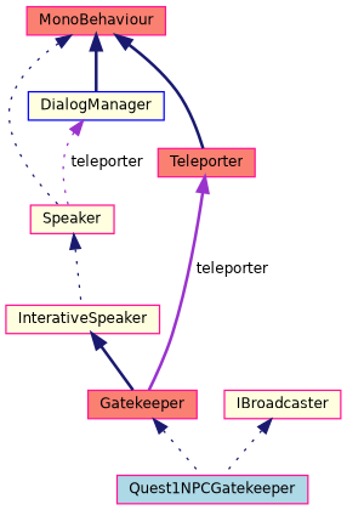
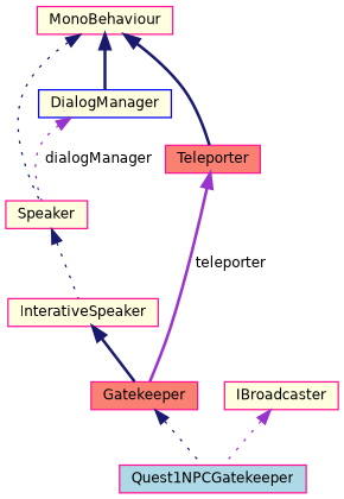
  digraph {
    node [color=deeppink fillcolor=lightyellow fontname=Helvetica fontsize=10 shape=record style=filled]
    edge [color=midnightblue dir=back fontname=Helvetica fontsize=10 labelfontname=Helvetica labelfontsize=10 style=dotted]
    n1 [fillcolor=lightblue fontcolor=black height=0.2 label=Quest1NPCGatekeeper width=0.4]
    n2 [fillcolor=salmon height=0.2 label=Gatekeeper width=0.4]
    n3 [height=0.2 label=InterativeSpeaker width=0.4]
    n4 [height=0.2 label=Speaker width=0.4]
-   n5 [fillcolor=salmon height=0.2 label=MonoBehaviour width=0.4]
+   n5 [height=0.2 label=MonoBehaviour width=0.4]
    n6 [color=blue height=0.2 label=DialogManager width=0.4]
    n7 [fillcolor=salmon height=0.2 label=Teleporter width=0.4]
    n8 [height=0.2 label=IBroadcaster width=0.4]
    n2 -> n1
    n3 -> n2 [style=bold]
    n4 -> n3
    n5 -> n4
    n5 -> n6 [style=bold]
    n5 -> n7 [style=bold]
-   n6 -> n4 [color=darkorchid3 label=" teleporter"]
+   n6 -> n4 [color=darkorchid3 label=" dialogManager"]
    n7 -> n2 [color=darkorchid3 label=" teleporter" style=bold]
-   n8 -> n1
+   n8 -> n1 [color=darkorchid3]
  }
